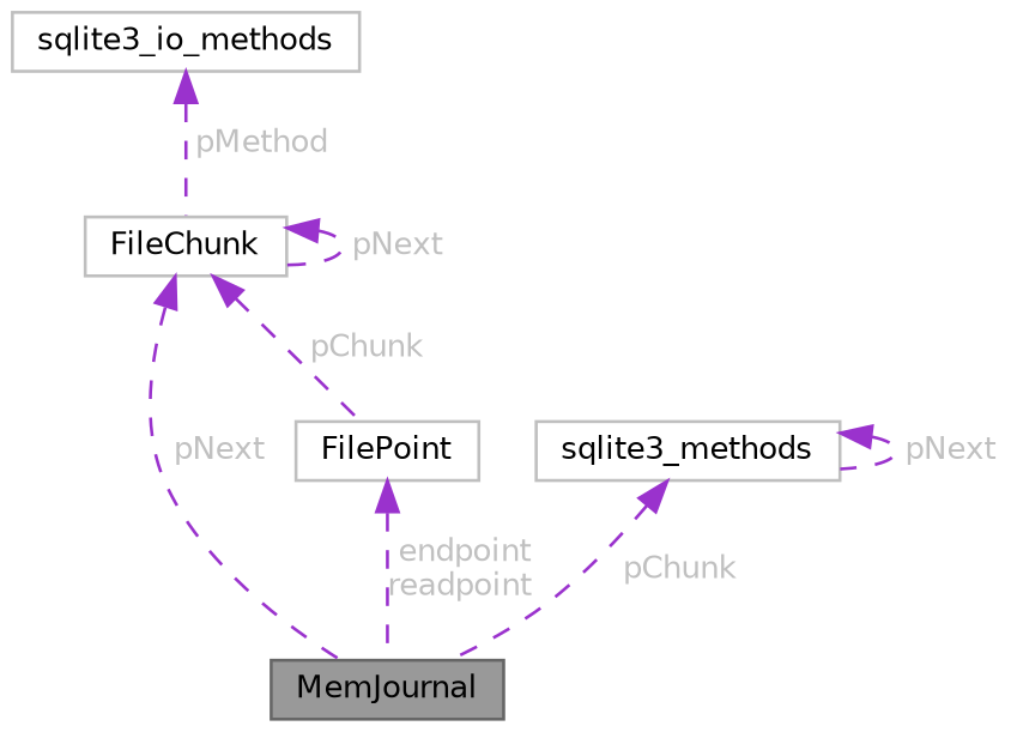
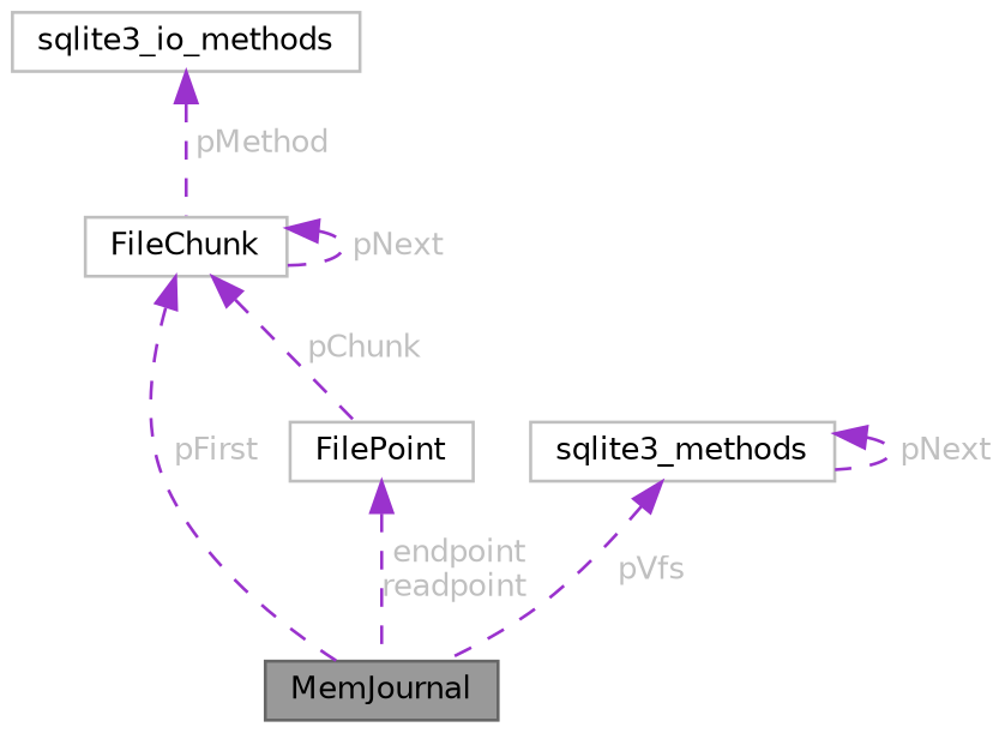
  digraph {
    node [color=grey75 fillcolor=white fontname=Helvetica fontsize=10 shape=box style=filled]
    edge [color=darkorchid3 dir=back fontcolor=grey fontname=Helvetica fontsize=10 labelfontname=Helvetica labelfontsize=10 style=dashed]
    n1 [color=gray40 fillcolor=grey60 fontcolor=black height=0.2 label=MemJournal width=0.4]
    n2 [height=0.2 label=sqlite3_io_methods width=0.4]
    n3 [height=0.2 label=FileChunk width=0.4]
    n4 [height=0.2 label=FilePoint width=0.4]
    n5 [height=0.2 label=sqlite3_methods width=0.4]
    n2 -> n3 [label=" pMethod"]
-   n3 -> n1 [label=" pNext"]
+   n3 -> n1 [label=" pFirst"]
    n3 -> n3 [label=" pNext"]
    n3 -> n4 [label=" pChunk"]
    n4 -> n1 [label=" endpoint\nreadpoint"]
-   n5 -> n1 [label=" pChunk"]
+   n5 -> n1 [label=" pVfs"]
    n5 -> n5 [label=" pNext"]
  }
